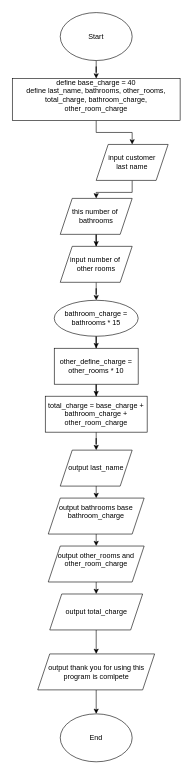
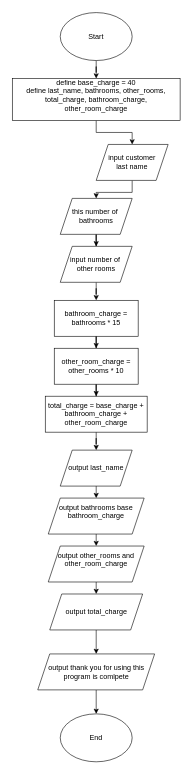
  <mxCell id="0" />
  <mxCell id="1" parent="0" />
  <mxCell id="2" style="edgeStyle=orthogonalEdgeStyle;rounded=0;orthogonalLoop=1;jettySize=auto;html=1;entryX=0.5;entryY=0;entryDx=0;entryDy=0;" edge="1" parent="1" source="3" target="12"><mxGeometry relative="1" as="geometry" /></mxCell>
  <mxCell id="3" value="Start" style="ellipse;whiteSpace=wrap;html=1;" vertex="1" parent="1"><mxGeometry x="100" y="20" width="120" height="80" as="geometry" /></mxCell>
  <mxCell id="4" value="End" style="ellipse;whiteSpace=wrap;html=1;" vertex="1" parent="1"><mxGeometry x="100" y="1190" width="120" height="80" as="geometry" /></mxCell>
  <mxCell id="5" style="edgeStyle=orthogonalEdgeStyle;rounded=0;orthogonalLoop=1;jettySize=auto;html=1;entryX=0.5;entryY=0;entryDx=0;entryDy=0;" edge="1" parent="1" source="6" target="8"><mxGeometry relative="1" as="geometry" /></mxCell>
  <mxCell id="6" value="input customer&lt;div&gt;last name&lt;/div&gt;" style="shape=parallelogram;perimeter=parallelogramPerimeter;whiteSpace=wrap;html=1;fixedSize=1;" vertex="1" parent="1"><mxGeometry x="160" y="240" width="120" height="60" as="geometry" /></mxCell>
  <mxCell id="7" style="edgeStyle=orthogonalEdgeStyle;rounded=0;orthogonalLoop=1;jettySize=auto;html=1;" edge="1" parent="1" source="8" target="10"><mxGeometry relative="1" as="geometry" /></mxCell>
  <mxCell id="8" value="this number of&amp;nbsp;&lt;div&gt;bathrooms&lt;/div&gt;" style="shape=parallelogram;perimeter=parallelogramPerimeter;whiteSpace=wrap;html=1;fixedSize=1;" vertex="1" parent="1"><mxGeometry x="100" y="330" width="120" height="60" as="geometry" /></mxCell>
  <mxCell id="9" style="edgeStyle=orthogonalEdgeStyle;rounded=0;orthogonalLoop=1;jettySize=auto;html=1;entryX=0.5;entryY=0;entryDx=0;entryDy=0;" edge="1" parent="1" source="10" target="18"><mxGeometry relative="1" as="geometry" /></mxCell>
  <mxCell id="10" value="input number of&amp;nbsp;&lt;div&gt;other rooms&lt;/div&gt;" style="shape=parallelogram;perimeter=parallelogramPerimeter;whiteSpace=wrap;html=1;fixedSize=1;" vertex="1" parent="1"><mxGeometry x="100" y="410" width="120" height="60" as="geometry" /></mxCell>
  <mxCell id="11" style="edgeStyle=orthogonalEdgeStyle;rounded=0;orthogonalLoop=1;jettySize=auto;html=1;entryX=0.5;entryY=0;entryDx=0;entryDy=0;" edge="1" parent="1" source="12" target="6"><mxGeometry relative="1" as="geometry" /></mxCell>
  <mxCell id="12" value="define base_charge = 40&lt;div&gt;define last_name, bathrooms, other_rooms, total_charge, bathroom_charge, other_room_charge&lt;/div&gt;&lt;div&gt;&lt;br&gt;&lt;/div&gt;" style="rounded=0;whiteSpace=wrap;html=1;" vertex="1" parent="1"><mxGeometry x="20" y="130" width="280" height="70" as="geometry" /></mxCell>
  <mxCell id="13" style="edgeStyle=orthogonalEdgeStyle;rounded=0;orthogonalLoop=1;jettySize=auto;html=1;entryX=0.5;entryY=0;entryDx=0;entryDy=0;" edge="1" parent="1" source="14" target="22"><mxGeometry relative="1" as="geometry" /></mxCell>
  <mxCell id="14" value="total_charge = base_charge + bathroom_charge + other_room_charge" style="rounded=0;whiteSpace=wrap;html=1;" vertex="1" parent="1"><mxGeometry x="75" y="660" width="170" height="60" as="geometry" /></mxCell>
  <mxCell id="15" style="edgeStyle=orthogonalEdgeStyle;rounded=0;orthogonalLoop=1;jettySize=auto;html=1;exitX=0.5;exitY=1;exitDx=0;exitDy=0;entryX=0.5;entryY=0;entryDx=0;entryDy=0;" edge="1" parent="1" source="16" target="28"><mxGeometry relative="1" as="geometry" /></mxCell>
  <mxCell id="16" value="&lt;div&gt;&lt;span style=&quot;background-color: initial;&quot;&gt;output total_charge&lt;/span&gt;&lt;br&gt;&lt;/div&gt;" style="shape=parallelogram;perimeter=parallelogramPerimeter;whiteSpace=wrap;html=1;fixedSize=1;" vertex="1" parent="1"><mxGeometry x="82.5" y="990" width="155" height="60" as="geometry" /></mxCell>
  <mxCell id="17" style="edgeStyle=orthogonalEdgeStyle;rounded=0;orthogonalLoop=1;jettySize=auto;html=1;entryX=0.5;entryY=0;entryDx=0;entryDy=0;" edge="1" parent="1" source="18" target="20"><mxGeometry relative="1" as="geometry" /></mxCell>
- <mxCell id="18" value="bathroom_charge = bathrooms * 15" style="ellipse;whiteSpace=wrap;html=1;" vertex="1" parent="1"><mxGeometry x="90" y="500" width="140" height="60" as="geometry" /></mxCell>
+ <mxCell id="18" value="bathroom_charge = bathrooms * 15" style="rounded=0;whiteSpace=wrap;html=1;" vertex="1" parent="1"><mxGeometry x="90" y="500" width="140" height="60" as="geometry" /></mxCell>
  <mxCell id="19" style="edgeStyle=orthogonalEdgeStyle;rounded=0;orthogonalLoop=1;jettySize=auto;html=1;entryX=0.5;entryY=0;entryDx=0;entryDy=0;" edge="1" parent="1" source="20" target="14"><mxGeometry relative="1" as="geometry" /></mxCell>
- <mxCell id="20" value="other_define_charge = other_rooms * 10" style="rounded=0;whiteSpace=wrap;html=1;" vertex="1" parent="1"><mxGeometry x="90" y="580" width="140" height="60" as="geometry" /></mxCell>
+ <mxCell id="20" value="other_room_charge = other_rooms * 10" style="rounded=0;whiteSpace=wrap;html=1;" vertex="1" parent="1"><mxGeometry x="90" y="580" width="140" height="60" as="geometry" /></mxCell>
  <mxCell id="21" style="edgeStyle=orthogonalEdgeStyle;rounded=0;orthogonalLoop=1;jettySize=auto;html=1;exitX=0.5;exitY=1;exitDx=0;exitDy=0;entryX=0.5;entryY=0;entryDx=0;entryDy=0;" edge="1" parent="1" source="22" target="24"><mxGeometry relative="1" as="geometry" /></mxCell>
  <mxCell id="22" value="output last_name" style="shape=parallelogram;perimeter=parallelogramPerimeter;whiteSpace=wrap;html=1;fixedSize=1;" vertex="1" parent="1"><mxGeometry x="100" y="750" width="120" height="60" as="geometry" /></mxCell>
  <mxCell id="23" style="edgeStyle=orthogonalEdgeStyle;rounded=0;orthogonalLoop=1;jettySize=auto;html=1;exitX=0.5;exitY=1;exitDx=0;exitDy=0;entryX=0.5;entryY=0;entryDx=0;entryDy=0;" edge="1" parent="1" source="24" target="26"><mxGeometry relative="1" as="geometry" /></mxCell>
  <mxCell id="24" value="output bathrooms base bathroom_charge&lt;div&gt;&lt;br&gt;&lt;/div&gt;" style="shape=parallelogram;perimeter=parallelogramPerimeter;whiteSpace=wrap;html=1;fixedSize=1;" vertex="1" parent="1"><mxGeometry x="80" y="830" width="160" height="60" as="geometry" /></mxCell>
  <mxCell id="25" style="edgeStyle=orthogonalEdgeStyle;rounded=0;orthogonalLoop=1;jettySize=auto;html=1;exitX=0.5;exitY=1;exitDx=0;exitDy=0;entryX=0.5;entryY=0;entryDx=0;entryDy=0;" edge="1" parent="1" source="26" target="16"><mxGeometry relative="1" as="geometry" /></mxCell>
  <mxCell id="26" value="&lt;div&gt;&lt;div&gt;output other_rooms and other_room_charge&lt;/div&gt;&lt;/div&gt;&lt;div&gt;&lt;br&gt;&lt;/div&gt;" style="shape=parallelogram;perimeter=parallelogramPerimeter;whiteSpace=wrap;html=1;fixedSize=1;" vertex="1" parent="1"><mxGeometry x="80" y="910" width="160" height="60" as="geometry" /></mxCell>
  <mxCell id="27" style="edgeStyle=orthogonalEdgeStyle;rounded=0;orthogonalLoop=1;jettySize=auto;html=1;exitX=0.5;exitY=1;exitDx=0;exitDy=0;entryX=0.5;entryY=0;entryDx=0;entryDy=0;" edge="1" parent="1" source="28" target="4"><mxGeometry relative="1" as="geometry" /></mxCell>
  <mxCell id="28" value="&lt;div&gt;&lt;span style=&quot;background-color: initial;&quot;&gt;output thank you for using this program is comlpete&lt;/span&gt;&lt;br&gt;&lt;/div&gt;" style="shape=parallelogram;perimeter=parallelogramPerimeter;whiteSpace=wrap;html=1;fixedSize=1;" vertex="1" parent="1"><mxGeometry x="62.5" y="1090" width="195" height="60" as="geometry" /></mxCell>
